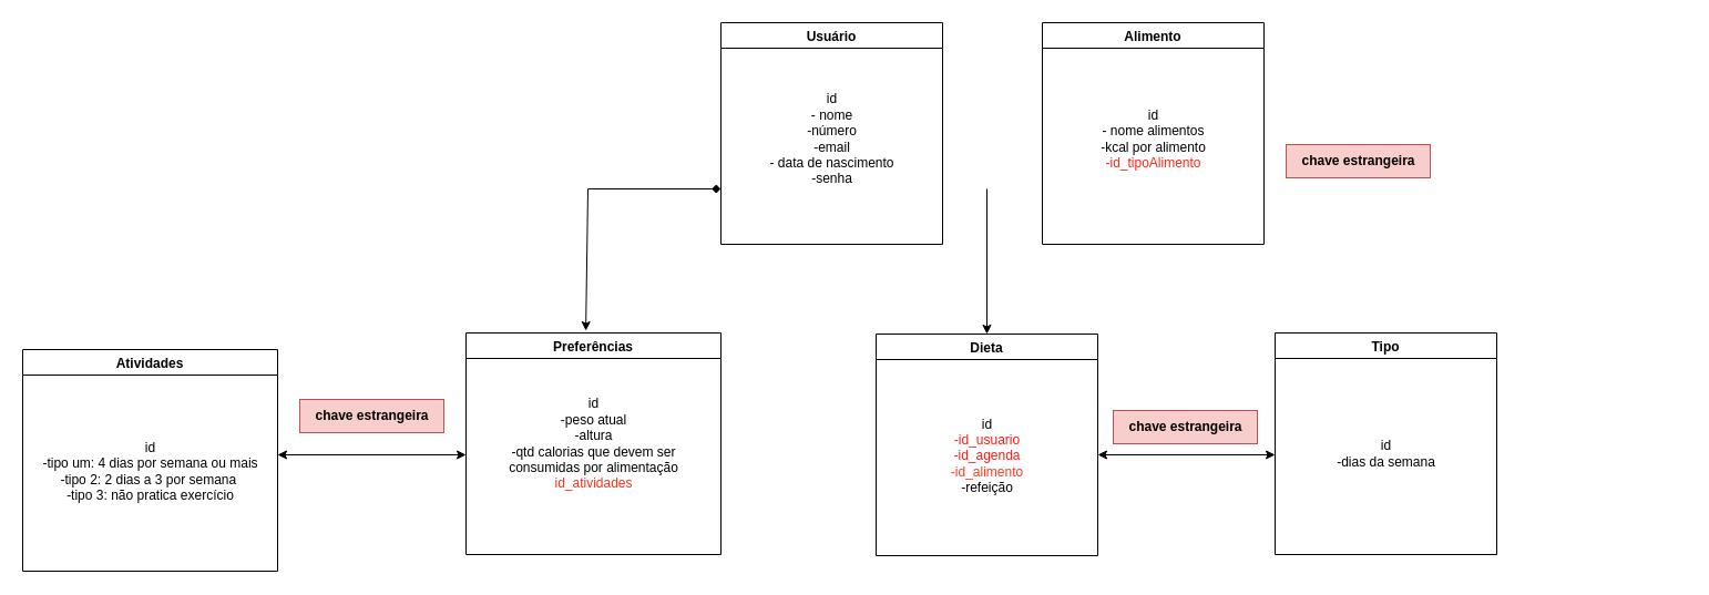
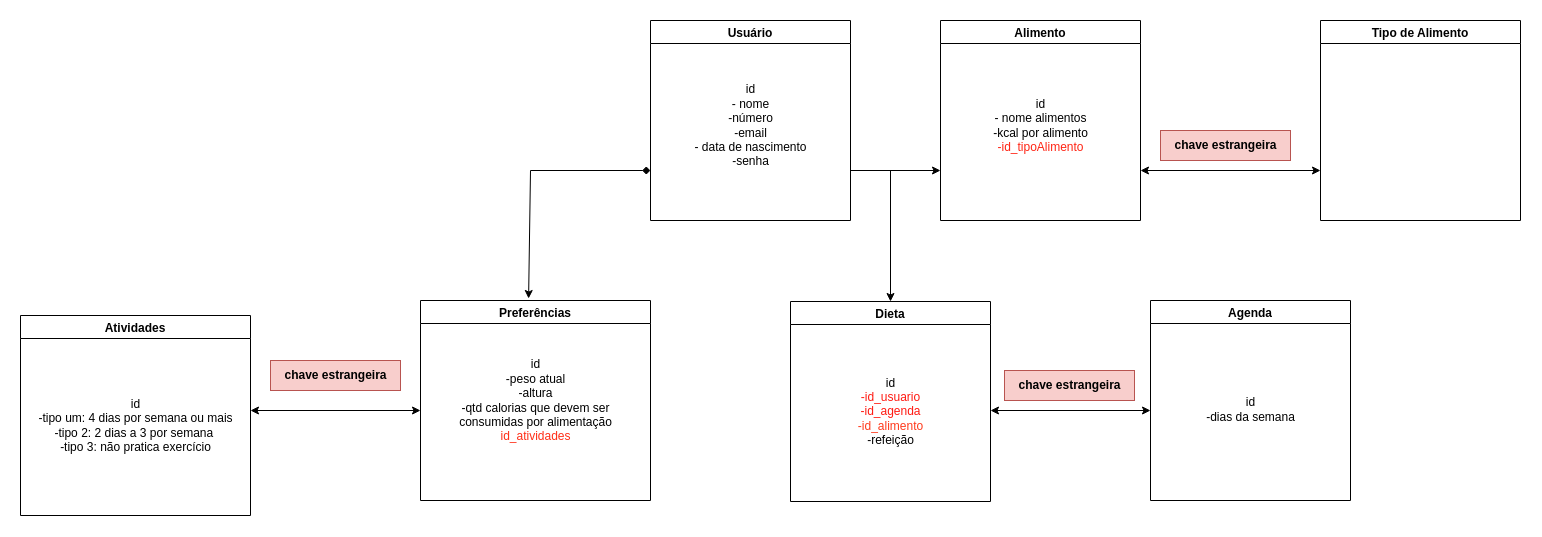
  <mxCell id="0" />
  <mxCell id="1" parent="0" />
  <mxCell id="2" value="Usuário" style="swimlane;" parent="1" vertex="1"><mxGeometry x="650" y="20" width="200" height="200" as="geometry" /></mxCell>
  <mxCell id="3" value="id&lt;br&gt;- nome&lt;br&gt;-número&lt;br&gt;-email&lt;br&gt;- data de nascimento&lt;br&gt;-senha" style="text;html=1;align=center;verticalAlign=middle;resizable=0;points=[];autosize=1;strokeColor=none;fillColor=none;" parent="2" vertex="1"><mxGeometry x="30" y="55" width="140" height="100" as="geometry" /></mxCell>
  <mxCell id="4" value="Alimento" style="swimlane;" parent="1" vertex="1"><mxGeometry x="940" y="20" width="200" height="200" as="geometry" /></mxCell>
  <mxCell id="5" value="id&lt;br&gt;- nome alimentos&lt;br&gt;-kcal por alimento&lt;br&gt;&lt;font color=&quot;#ff2414&quot;&gt;-id_tipoAlimento&lt;/font&gt;" style="text;html=1;align=center;verticalAlign=middle;resizable=0;points=[];autosize=1;strokeColor=none;fillColor=none;" parent="4" vertex="1"><mxGeometry x="40" y="70" width="120" height="70" as="geometry" /></mxCell>
+ <mxCell id="6" value="Tipo de Alimento" style="swimlane;" parent="1" vertex="1"><mxGeometry x="1320" y="20" width="200" height="200" as="geometry" /></mxCell>
  <mxCell id="7" value="Dieta" style="swimlane;" parent="1" vertex="1"><mxGeometry x="790" y="301" width="200" height="200" as="geometry" /></mxCell>
  <mxCell id="8" value="id&lt;br&gt;&lt;font color=&quot;#ff1a12&quot;&gt;-id_usuario&lt;br&gt;-id_agenda&lt;br&gt;&lt;/font&gt;&lt;font color=&quot;#ff3a1c&quot;&gt;-id_alimento&lt;/font&gt;&lt;br&gt;-refeição" style="text;html=1;align=center;verticalAlign=middle;resizable=0;points=[];autosize=1;strokeColor=none;fillColor=none;rotation=0;" parent="7" vertex="1"><mxGeometry x="55" y="65" width="90" height="90" as="geometry" /></mxCell>
  <mxCell id="9" value="Preferências" style="swimlane;" parent="1" vertex="1"><mxGeometry x="420" y="300" width="230" height="200" as="geometry" /></mxCell>
  <mxCell id="10" value="id&lt;br&gt;-peso atual&lt;br&gt;-altura&lt;br&gt;-qtd calorias que devem ser &lt;br&gt;consumidas por alimentação&lt;br&gt;&lt;font color=&quot;#ff2e17&quot;&gt;id_atividades&lt;/font&gt;" style="text;html=1;align=center;verticalAlign=middle;resizable=0;points=[];autosize=1;strokeColor=none;fillColor=none;" parent="9" vertex="1"><mxGeometry x="25" y="50" width="180" height="100" as="geometry" /></mxCell>
+ <mxCell id="11" value="" style="endArrow=classic;html=1;rounded=0;entryX=0;entryY=0.75;entryDx=0;entryDy=0;exitX=1;exitY=0.75;exitDx=0;exitDy=0;" parent="1" source="2" target="4" edge="1"><mxGeometry width="50" height="50" relative="1" as="geometry"><mxPoint x="850" y="150" as="sourcePoint" /><mxPoint x="910" y="120" as="targetPoint" /></mxGeometry></mxCell>
  <mxCell id="12" value="" style="endArrow=diamond;startArrow=classic;html=1;rounded=0;exitX=0.47;exitY=-0.01;exitDx=0;exitDy=0;exitPerimeter=0;entryX=0;entryY=0.75;entryDx=0;entryDy=0;" parent="1" source="9" target="2" edge="1"><mxGeometry width="50" height="50" relative="1" as="geometry"><mxPoint x="530" y="280" as="sourcePoint" /><mxPoint x="650" y="140" as="targetPoint" /><Array as="points"><mxPoint x="530" y="170" /></Array></mxGeometry></mxCell>
  <mxCell id="13" value="" style="endArrow=classic;html=1;rounded=0;entryX=0.5;entryY=0;entryDx=0;entryDy=0;" parent="1" target="7" edge="1"><mxGeometry width="50" height="50" relative="1" as="geometry"><mxPoint x="890" y="170" as="sourcePoint" /><mxPoint x="910" y="210" as="targetPoint" /></mxGeometry></mxCell>
  <mxCell id="14" value="chave estrangeira" style="text;html=1;align=center;verticalAlign=middle;resizable=0;points=[];autosize=1;strokeColor=#b85450;fillColor=#f8cecc;fontStyle=1" parent="1" vertex="1"><mxGeometry x="1160" y="130" width="130" height="30" as="geometry" /></mxCell>
+ <mxCell id="15" value="" style="endArrow=classic;startArrow=classic;html=1;rounded=0;exitX=1;exitY=0.75;exitDx=0;exitDy=0;entryX=0;entryY=0.75;entryDx=0;entryDy=0;" parent="1" source="4" target="6" edge="1"><mxGeometry width="50" height="50" relative="1" as="geometry"><mxPoint x="1180" y="220" as="sourcePoint" /><mxPoint x="1230" y="170" as="targetPoint" /></mxGeometry></mxCell>
  <mxCell id="16" value="Atividades" style="swimlane;startSize=23;" parent="1" vertex="1"><mxGeometry x="20" y="315" width="230" height="200" as="geometry" /></mxCell>
  <mxCell id="17" value="id&lt;br&gt;-tipo um: 4 dias por semana ou mais&lt;br&gt;-tipo 2: 2 dias a 3 por semana&amp;nbsp;&lt;br&gt;-tipo 3: não pratica exercício" style="text;html=1;align=center;verticalAlign=middle;resizable=0;points=[];autosize=1;strokeColor=none;fillColor=none;" parent="16" vertex="1"><mxGeometry x="5" y="75" width="220" height="70" as="geometry" /></mxCell>
  <mxCell id="18" value="" style="endArrow=classic;startArrow=classic;html=1;rounded=0;" parent="1" edge="1"><mxGeometry width="50" height="50" relative="1" as="geometry"><mxPoint x="250" y="410" as="sourcePoint" /><mxPoint x="420" y="410" as="targetPoint" /></mxGeometry></mxCell>
  <mxCell id="19" value="chave estrangeira" style="text;html=1;align=center;verticalAlign=middle;resizable=0;points=[];autosize=1;strokeColor=#b85450;fillColor=#f8cecc;fontStyle=1" parent="1" vertex="1"><mxGeometry x="270" y="360" width="130" height="30" as="geometry" /></mxCell>
- <mxCell id="20" value="Tipo" style="swimlane;" vertex="1" parent="1"><mxGeometry x="1150" y="300" width="200" height="200" as="geometry" /></mxCell>
+ <mxCell id="20" value="Agenda" style="swimlane;" vertex="1" parent="1"><mxGeometry x="1150" y="300" width="200" height="200" as="geometry" /></mxCell>
  <mxCell id="21" value="id&lt;br&gt;-dias da semana" style="text;html=1;align=center;verticalAlign=middle;resizable=0;points=[];autosize=1;strokeColor=none;fillColor=none;rotation=0;" vertex="1" parent="20"><mxGeometry x="45" y="89" width="110" height="40" as="geometry" /></mxCell>
  <mxCell id="22" value="" style="endArrow=classic;startArrow=classic;html=1;rounded=0;fontColor=#FF1A12;" edge="1" parent="1"><mxGeometry width="50" height="50" relative="1" as="geometry"><mxPoint x="990" y="410" as="sourcePoint" /><mxPoint x="1150" y="410" as="targetPoint" /></mxGeometry></mxCell>
  <mxCell id="23" value="chave estrangeira" style="text;html=1;align=center;verticalAlign=middle;resizable=0;points=[];autosize=1;strokeColor=#b85450;fillColor=#f8cecc;fontStyle=1" vertex="1" parent="1"><mxGeometry x="1004" y="370" width="130" height="30" as="geometry" /></mxCell>
